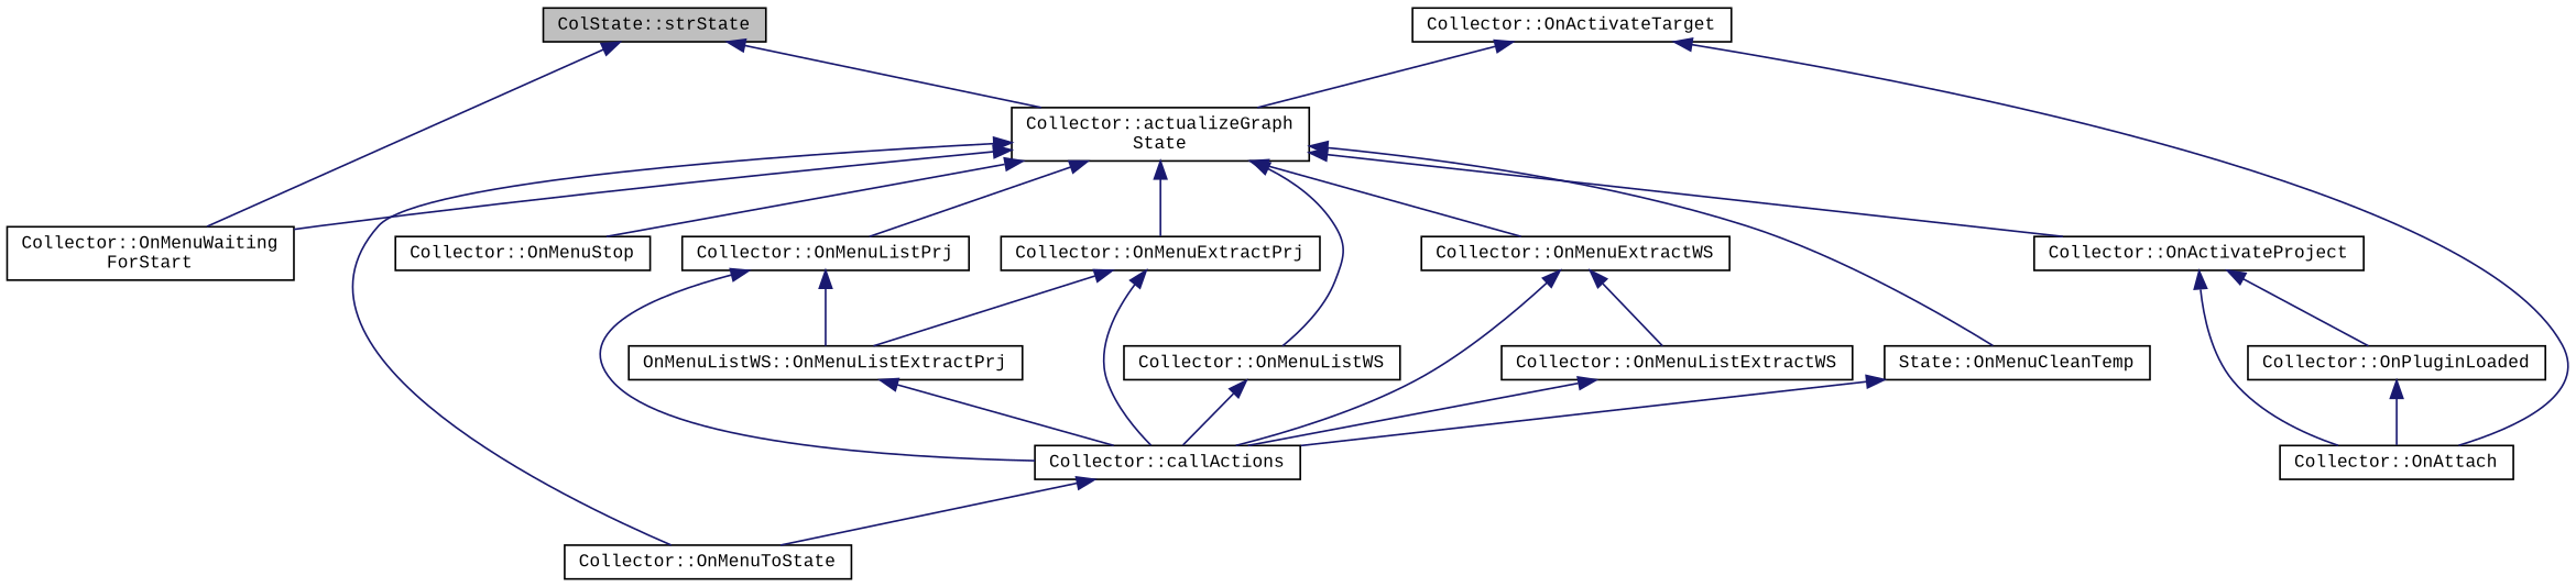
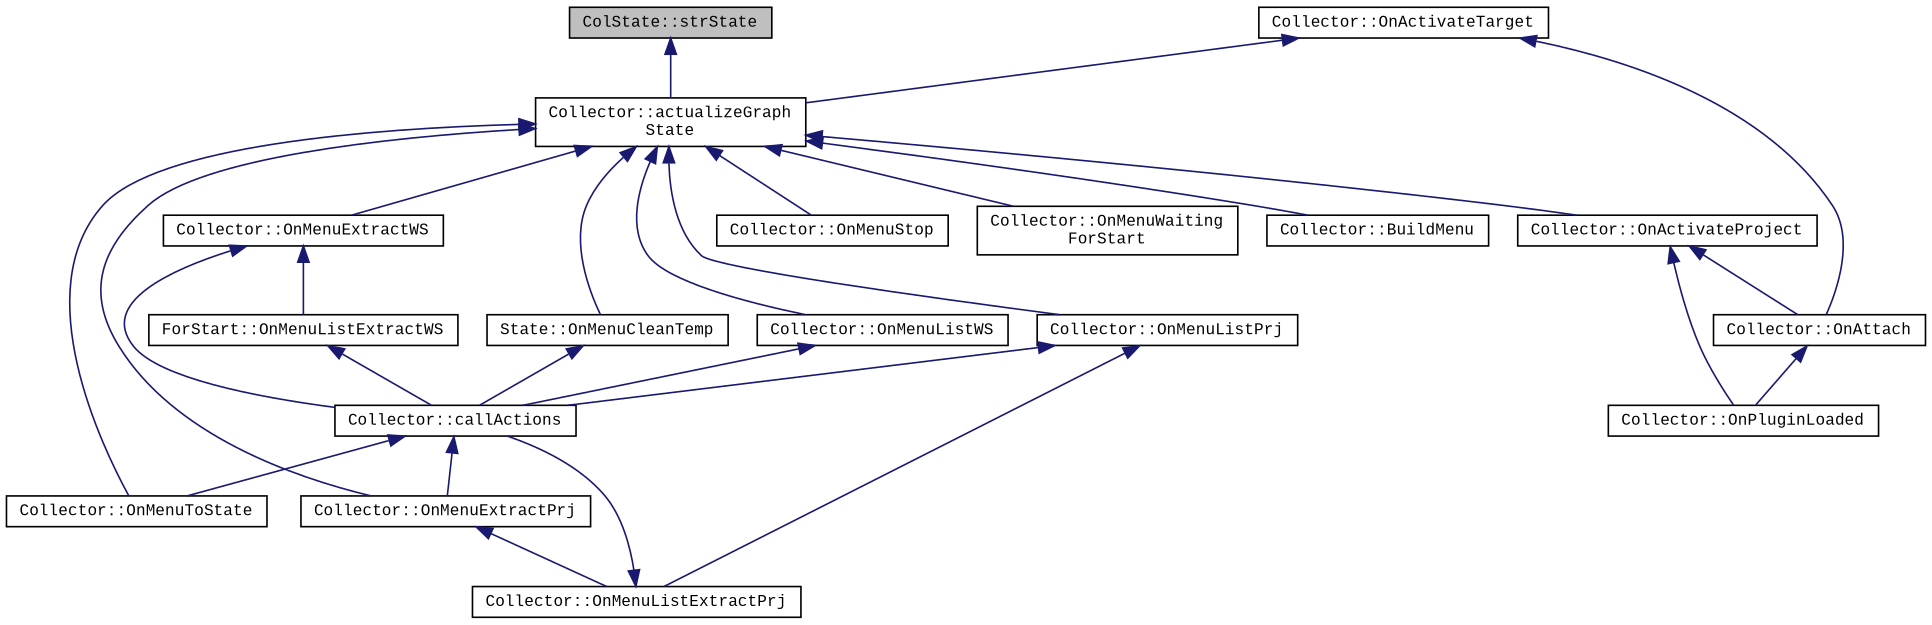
  digraph {
    fontname="Liberation Mono"
    rankdir=TB
    node [color=black fillcolor=white fontname="Liberation Mono" fontsize=10 shape=record style=filled]
    edge [color=midnightblue dir=back fontname="Liberation Mono" fontsize=10 labelfontname=Helvetica labelfontsize=10 style=solid]
    n1 [fillcolor=grey75 fontcolor=black height=0.2 label="ColState::strState" width=0.4]
    n2 [height=0.2 label="Collector::actualizeGraph\lState" width=0.4]
    n3 [height=0.2 label="Collector::OnMenuWaiting\lForStart" width=0.4]
+   n4 [height=0.2 label="Collector::BuildMenu" width=0.4]
    n5 [height=0.2 label="Collector::OnMenuToState" width=0.4]
    n6 [height=0.2 label="Collector::OnMenuStop" width=0.4]
    n7 [height=0.2 label="Collector::OnMenuListPrj" width=0.4]
    n8 [height=0.2 label="Collector::OnMenuExtractPrj" width=0.4]
    n9 [height=0.2 label="Collector::OnMenuListWS" width=0.4]
    n10 [height=0.2 label="Collector::OnMenuExtractWS" width=0.4]
    n11 [height=0.2 label="State::OnMenuCleanTemp" width=0.4]
    n12 [height=0.2 label="Collector::OnActivateProject" width=0.4]
    n13 [height=0.2 label="Collector::callActions" width=0.4]
-   n14 [height=0.2 label="OnMenuListWS::OnMenuListExtractPrj" width=0.4]
-   n15 [height=0.2 label="Collector::OnMenuListExtractWS" width=0.4]
+   n14 [height=0.2 label="Collector::OnMenuListExtractPrj" width=0.4]
+   n15 [height=0.2 label="ForStart::OnMenuListExtractWS" width=0.4]
    n16 [height=0.2 label="Collector::OnAttach" width=0.4]
    n17 [height=0.2 label="Collector::OnPluginLoaded" width=0.4]
    n18 [height=0.2 label="Collector::OnActivateTarget" width=0.4]
    n1 -> n2
-   n1 -> n3
    n2 -> n3
+   n2 -> n4
    n2 -> n5
    n2 -> n6
    n2 -> n7
    n2 -> n8
    n2 -> n9
    n2 -> n10
    n2 -> n11
    n2 -> n12
    n7 -> n13
    n7 -> n14
-   n8 -> n13
+   n13 -> n8
    n8 -> n14
    n9 -> n13
    n10 -> n13
    n10 -> n15
    n11 -> n13
    n12 -> n16
    n12 -> n17
    n13 -> n5
    n14 -> n13
    n15 -> n13
-   n17 -> n16
+   n16 -> n17
    n18 -> n2
    n18 -> n16
  }
